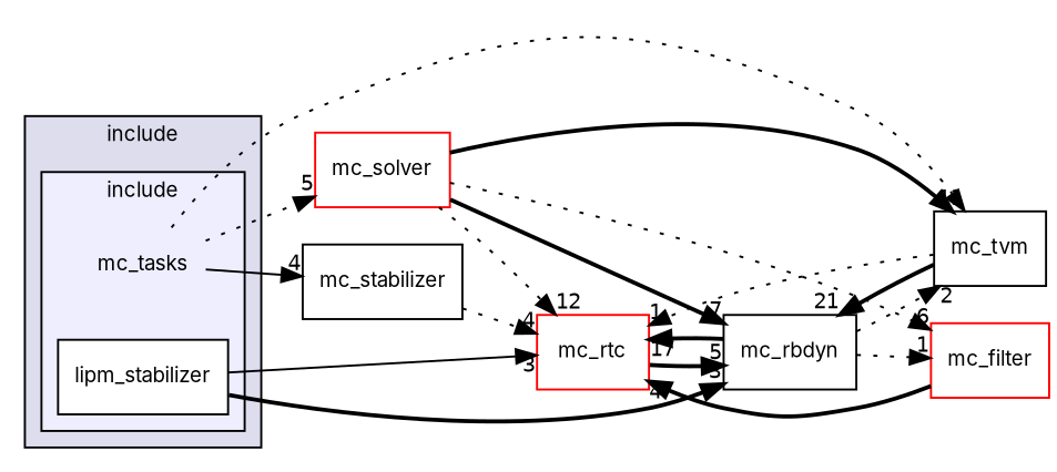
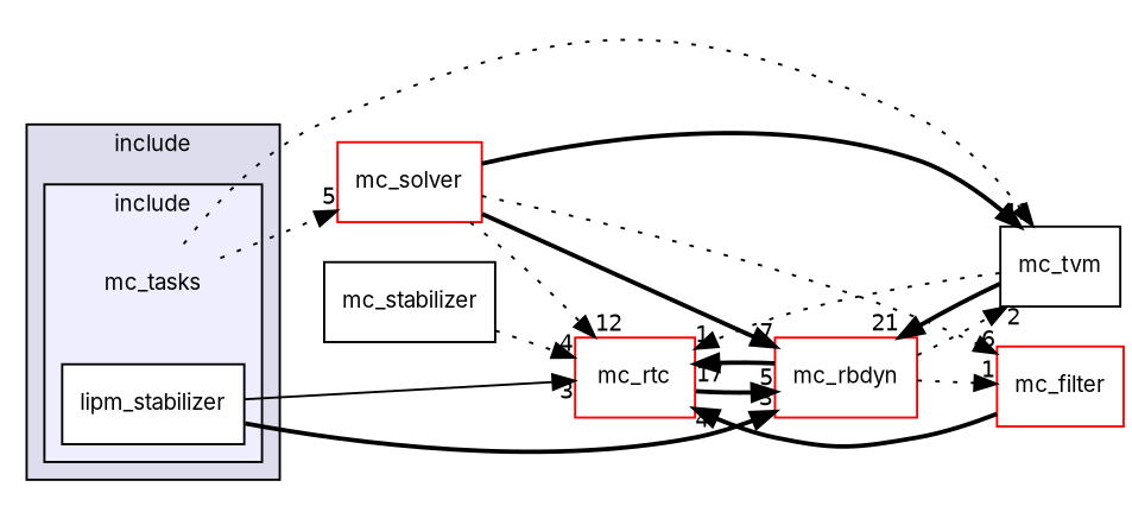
  digraph {
    compound=true
    fontname=Inter
    rankdir=LR
    node [color=red fontname=Inter fontsize=10 shape=box fillcolor=white style=filled]
    edge [fontname=Inter headlabel=1 labeldistance=1.5 labelfontname=Helvetica labelfontsize=10 style=dotted]
    n1 [label=mc_tasks shape=plaintext fillcolor="" style=""]
    n2 [color=black label=lipm_stabilizer]
    n3 [label=mc_stabilizer color="" fillcolor="" style=""]
    n4 [label=mc_solver]
    n5 [label=mc_tvm color="" fillcolor="" style=""]
-   n6 [color=black label=mc_rbdyn]
+   n6 [label=mc_rbdyn]
    n7 [label=mc_rtc]
    n8 [label=mc_filter]
    subgraph cluster_1 {
      bgcolor="#ddddee"
      fontsize=10
      label=include
      pencolor=black
      subgraph cluster_2 {
        bgcolor="#eeeeff"
        fontsize=10
        label=include
        pencolor=black
        n1
        n2
      }
    }
-   n1 -> n3 [headlabel=4 style=solid]
    n1 -> n4 [headlabel=5]
    n1 -> n5
    n2 -> n6 [headlabel=3 style=bold]
    n2 -> n7 [headlabel=3 style=solid]
    n3 -> n7 [headlabel=4]
    n4 -> n5 [style=bold]
    n4 -> n6 [headlabel=7 style=bold]
    n4 -> n7 [headlabel=12]
    n4 -> n8 [headlabel=6]
    n5 -> n6 [headlabel=21 style=bold]
    n5 -> n7
    n6 -> n5 [headlabel=2]
    n6 -> n7 [headlabel=17 style=bold]
    n6 -> n8
    n7 -> n6 [headlabel=5 style=bold]
    n8 -> n7 [headlabel=4 style=bold]
  }
